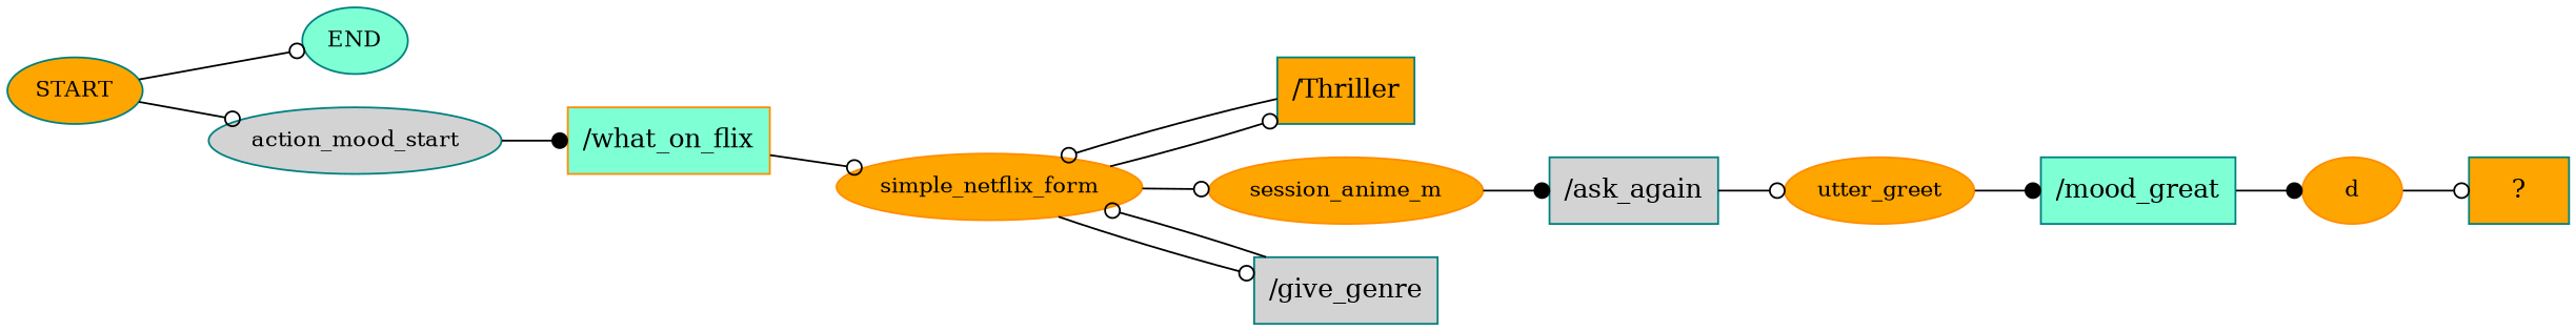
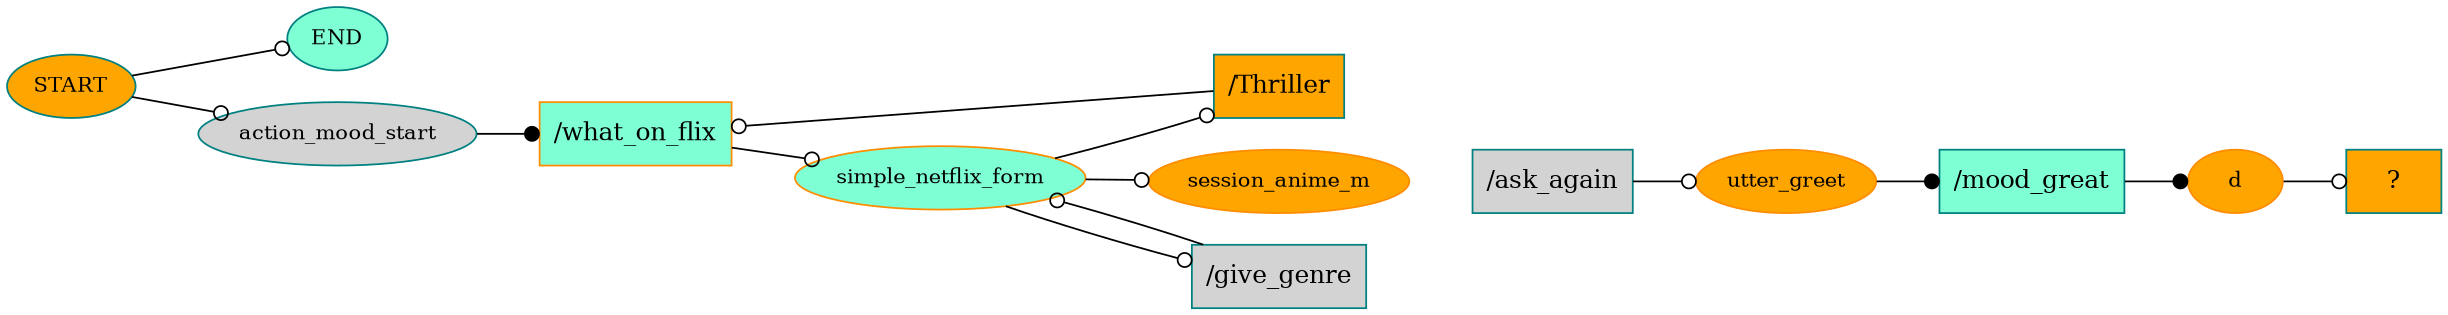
  digraph {
    rankdir=LR
    node [color=teal fillcolor=orange fontsize=12 style=filled]
    edge [arrowhead=odot]
    n1 [label=START]
    n2 [fillcolor=aquamarine label=END]
    n3 [fillcolor=lightgrey label=action_mood_start]
    n4 [color=darkorange fillcolor=aquamarine label="/what_on_flix" shape=rect fontsize=""]
-   n5 [color=darkorange label=simple_netflix_form]
+   n5 [color=darkorange fillcolor=aquamarine label=simple_netflix_form]
    n6 [color=darkorange label=session_anime_m]
    n7 [label="/Thriller" shape=rect fontsize=""]
    n8 [fillcolor=lightgrey label="/give_genre" shape=rect fontsize=""]
    n9 [fillcolor=lightgrey label="/ask_again" shape=rect fontsize=""]
    n10 [color=darkorange label=utter_greet]
    n11 [fillcolor=aquamarine label="/mood_great" shape=rect fontsize=""]
    n12 [color=darkorange label=d]
    n13 [label="  ?  " shape=rect fontsize=""]
    n1 -> n2
    n1 -> n3
    n3 -> n4 [arrowhead=dot]
    n4 -> n5
    n5 -> n6
    n5 -> n7
    n5 -> n8
-   n6 -> n9 [arrowhead=dot]
-   n7 -> n5
+   n7 -> n4
    n8 -> n5
    n9 -> n10
    n10 -> n11 [arrowhead=dot]
    n11 -> n12 [arrowhead=dot]
    n12 -> n13
  }
